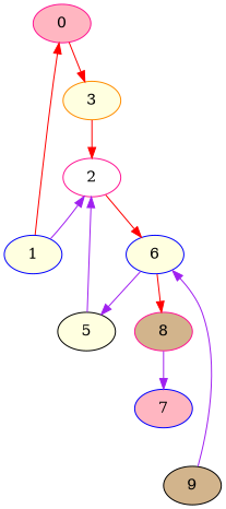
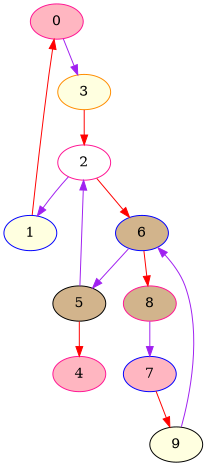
  strict digraph {
    node [color=deeppink fillcolor=lightyellow style=filled]
    edge [color=purple]
    0 [fillcolor=lightpink]
    3 [color=darkorange]
    2 [fillcolor=white]
    1 [color=blue]
-   6 [color=blue]
-   5 [color=black]
+   6 [color=blue fillcolor=tan]
+   5 [color=black fillcolor=tan]
    8 [fillcolor=tan]
+   4 [fillcolor=lightpink]
    7 [color=blue fillcolor=lightpink]
-   9 [color=black fillcolor=tan]
-   0 -> 3 [color=red]
+   9 [color=black]
+   0 -> 3
    3 -> 2 [color=red]
-   1 -> 2
+   2 -> 1
    2 -> 6 [color=red]
    1 -> 0 [color=red]
    6 -> 5
    6 -> 8 [color=red]
    5 -> 2
+   5 -> 4 [color=red]
    8 -> 7
+   7 -> 9 [color=red]
    9 -> 6
  }
